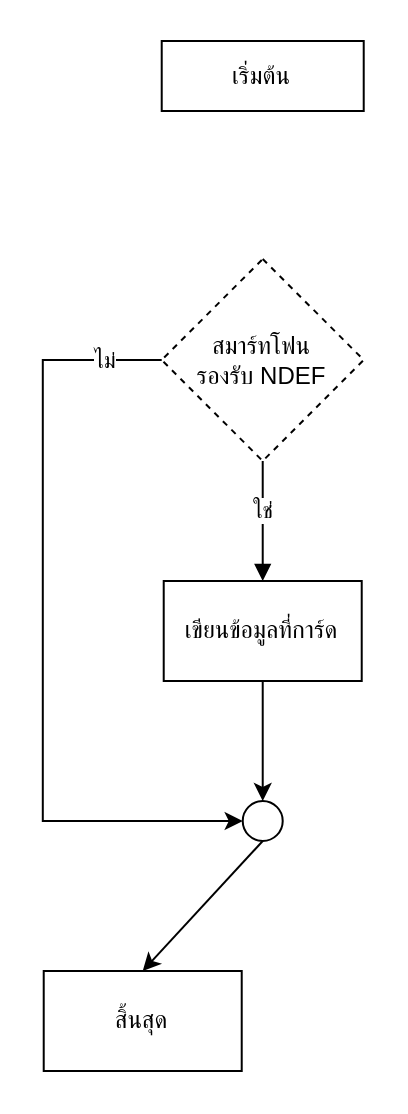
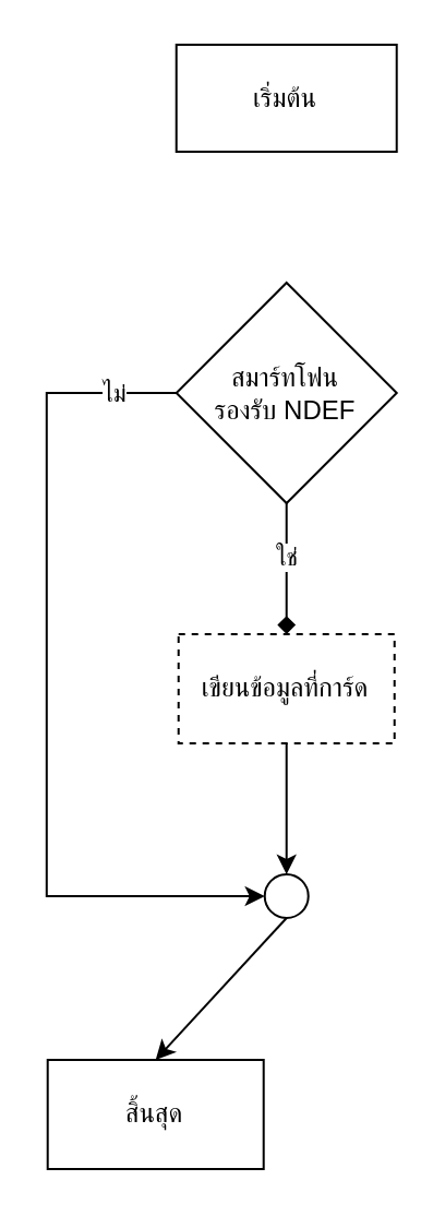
  <mxCell id="0" />
  <mxCell id="1" parent="0" />
- <mxCell id="2" value="เริ่มต้น" style="whiteSpace=wrap;strokeWidth=1;fillColor=default;" parent="1" vertex="1"><mxGeometry x="80.36" y="20" width="101" height="35" as="geometry" /></mxCell>
+ <mxCell id="2" value="เริ่มต้น" style="whiteSpace=wrap;strokeWidth=1;fillColor=default;" parent="1" vertex="1"><mxGeometry x="80.36" y="20" width="101" height="49" as="geometry" /></mxCell>
  <mxCell id="3" value="สิ้นสุด" style="whiteSpace=wrap;strokeWidth=1;fillColor=default;" parent="1" vertex="1"><mxGeometry x="21.36" y="485" width="99" height="50" as="geometry" /></mxCell>
  <mxCell id="4" style="edgeStyle=orthogonalEdgeStyle;html=1;entryX=0;entryY=0.5;entryDx=0;entryDy=0;exitX=0;exitY=0.5;exitDx=0;exitDy=0;rounded=0;" edge="1" parent="1" source="6" target="7"><mxGeometry relative="1" as="geometry"><Array as="points"><mxPoint x="20.86" y="180" /><mxPoint x="20.86" y="410" /></Array></mxGeometry></mxCell>
  <mxCell id="5" value="&lt;span style=&quot;color: rgb(0, 0, 0);&quot;&gt;ไม่&lt;/span&gt;" style="edgeLabel;html=1;align=center;verticalAlign=middle;resizable=0;points=[];" vertex="1" connectable="0" parent="4"><mxGeometry x="-0.853" relative="1" as="geometry"><mxPoint as="offset" /></mxGeometry></mxCell>
- <mxCell id="6" value="สมาร์ทโฟน&#10;รองรับ NDEF" style="rhombus;strokeWidth=1;whiteSpace=wrap;fontStyle=0;fillColor=default;dashed=1;" parent="1" vertex="1"><mxGeometry x="80.36" y="129" width="101" height="101" as="geometry" /></mxCell>
+ <mxCell id="6" value="สมาร์ทโฟน&#10;รองรับ NDEF" style="rhombus;strokeWidth=1;whiteSpace=wrap;fontStyle=0;fillColor=default;" parent="1" vertex="1"><mxGeometry x="80.36" y="129" width="101" height="101" as="geometry" /></mxCell>
  <mxCell id="7" value="" style="ellipse;whiteSpace=wrap;html=1;aspect=fixed;fillColor=default;" parent="1" vertex="1"><mxGeometry x="120.86" y="400" width="20" height="20" as="geometry" /></mxCell>
  <mxCell id="8" value="" style="endArrow=classic;html=1;rounded=0;entryX=0.5;entryY=0;entryDx=0;entryDy=0;exitX=0.5;exitY=1;exitDx=0;exitDy=0;" parent="1" source="7" target="3" edge="1"><mxGeometry width="50" height="50" relative="1" as="geometry"><mxPoint x="70.86" y="680" as="sourcePoint" /><mxPoint x="120.86" y="630" as="targetPoint" /></mxGeometry></mxCell>
- <mxCell id="9" value="" style="curved=1;startArrow=none;endArrow=block;exitX=0.5;exitY=1;entryX=0.5;entryY=0;rounded=0;entryDx=0;entryDy=0;exitDx=0;exitDy=0;" parent="1" source="6" target="11" edge="1"><mxGeometry relative="1" as="geometry"><Array as="points" /><mxPoint x="130.86" y="241" as="sourcePoint" /><mxPoint x="130.86" y="285" as="targetPoint" /></mxGeometry></mxCell>
+ <mxCell id="9" value="" style="curved=1;startArrow=none;endArrow=diamond;exitX=0.5;exitY=1;entryX=0.5;entryY=0;rounded=0;entryDx=0;entryDy=0;exitDx=0;exitDy=0;" parent="1" source="6" target="11" edge="1"><mxGeometry relative="1" as="geometry"><Array as="points" /><mxPoint x="130.86" y="241" as="sourcePoint" /><mxPoint x="130.86" y="285" as="targetPoint" /></mxGeometry></mxCell>
  <mxCell id="10" value="&lt;span style=&quot;color: rgb(0, 0, 0);&quot;&gt;ใช่&lt;/span&gt;" style="edgeLabel;html=1;align=center;verticalAlign=middle;resizable=0;points=[];" vertex="1" connectable="0" parent="9"><mxGeometry x="-0.214" relative="1" as="geometry"><mxPoint as="offset" /></mxGeometry></mxCell>
- <mxCell id="11" value="เขียนข้อมูลที่การ์ด" style="whiteSpace=wrap;strokeWidth=1;fillColor=default;" parent="1" vertex="1"><mxGeometry x="81.36" y="290" width="99" height="50" as="geometry" /></mxCell>
+ <mxCell id="11" value="เขียนข้อมูลที่การ์ด" style="whiteSpace=wrap;strokeWidth=1;fillColor=default;dashed=1;" parent="1" vertex="1"><mxGeometry x="81.36" y="290" width="99" height="50" as="geometry" /></mxCell>
  <mxCell id="12" value="" style="endArrow=classic;html=1;rounded=0;entryX=0.5;entryY=0;entryDx=0;entryDy=0;exitX=0.5;exitY=1;exitDx=0;exitDy=0;" parent="1" source="11" target="7" edge="1"><mxGeometry width="50" height="50" relative="1" as="geometry"><mxPoint x="51.86" y="606" as="sourcePoint" /><mxPoint x="101.86" y="556" as="targetPoint" /></mxGeometry></mxCell>
